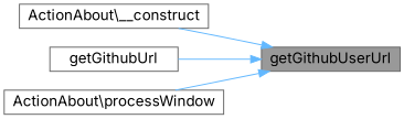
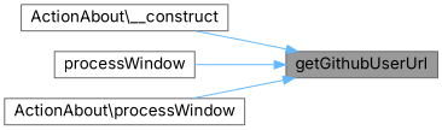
  digraph {
    rankdir=RL
    fontname=Inter
    node [color=grey40 fillcolor=white fontname=Inter fontsize=14 shape=box style=filled]
    edge [color=steelblue1 dir=back fontname=Inter fontsize=14 labelfontname=Helvetica labelfontsize=14 style=solid]
    n1 [color=gray40 fillcolor=grey60 fontcolor=black height=0.2 label=getGithubUserUrl width=0.4]
    n2 [height=0.2 label="ActionAbout\\__construct" width=0.4]
-   n3 [height=0.2 label=getGithubUrl width=0.4]
+   n3 [height=0.2 label=processWindow width=0.4]
    n4 [height=0.2 label="ActionAbout\\processWindow" width=0.4]
    n1 -> n2
    n1 -> n3
    n1 -> n4
  }
